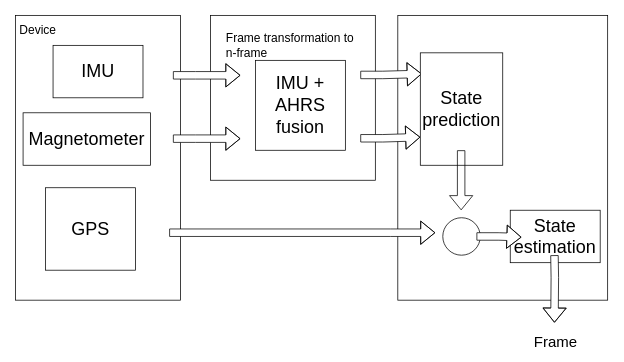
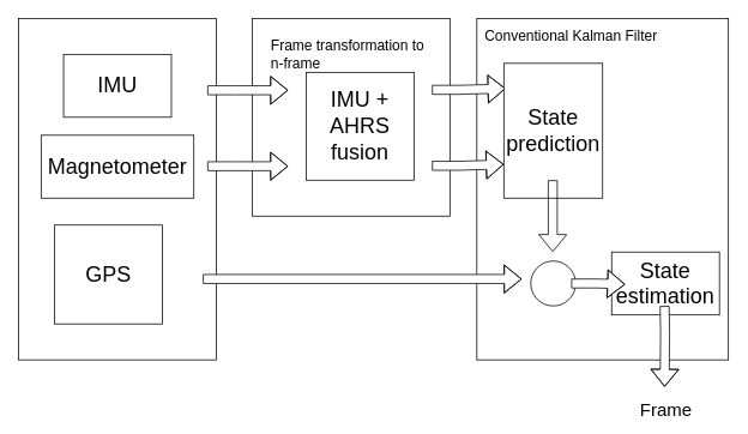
  <mxCell id="0" />
  <mxCell id="1" parent="0" />
  <mxCell id="2" value="" style="rounded=0;whiteSpace=wrap;html=1;" parent="1" vertex="1"><mxGeometry x="530" y="20" width="280" height="380" as="geometry" /></mxCell>
  <mxCell id="3" value="" style="rounded=0;whiteSpace=wrap;html=1;" parent="1" vertex="1"><mxGeometry x="20" y="20" width="220" height="380" as="geometry" /></mxCell>
  <mxCell id="4" value="&lt;font style=&quot;font-size: 24px&quot;&gt;IMU&lt;/font&gt;" style="rounded=0;whiteSpace=wrap;html=1;" parent="1" vertex="1"><mxGeometry x="70" y="60" width="120" height="70" as="geometry" /></mxCell>
  <mxCell id="5" value="&lt;font style=&quot;font-size: 24px&quot;&gt;GPS&lt;/font&gt;" style="rounded=0;whiteSpace=wrap;html=1;" parent="1" vertex="1"><mxGeometry x="60" y="250" width="120" height="110" as="geometry" /></mxCell>
- <mxCell id="6" value="&lt;font style=&quot;font-size: 16px&quot;&gt;Device&lt;/font&gt;" style="text;html=1;strokeColor=none;fillColor=none;align=center;verticalAlign=middle;whiteSpace=wrap;rounded=0;" parent="1" vertex="1"><mxGeometry x="30" y="30" width="40" height="20" as="geometry" /></mxCell>
- <mxCell id="7" value="&lt;font style=&quot;font-size: 24px&quot;&gt;Magnetometer&lt;/font&gt;" style="rounded=0;whiteSpace=wrap;html=1;" parent="1" vertex="1"><mxGeometry x="30" y="150" width="170" height="70" as="geometry" /></mxCell>
+ <mxCell id="7" value="&lt;font style=&quot;font-size: 24px&quot;&gt;Magnetometer&lt;/font&gt;" style="rounded=0;whiteSpace=wrap;html=1;" parent="1" vertex="1"><mxGeometry x="45" y="150" width="170" height="70" as="geometry" /></mxCell>
  <mxCell id="8" value="" style="rounded=0;whiteSpace=wrap;html=1;" parent="1" vertex="1"><mxGeometry x="280" y="20" width="220" height="220" as="geometry" /></mxCell>
  <mxCell id="9" value="" style="shape=flexArrow;endArrow=classic;html=1;fillColor=#ffffff;" parent="1" edge="1"><mxGeometry width="50" height="50" relative="1" as="geometry"><mxPoint x="230" y="100" as="sourcePoint" /><mxPoint x="320" y="100" as="targetPoint" /><Array as="points"><mxPoint x="260" y="100" /></Array></mxGeometry></mxCell>
  <mxCell id="10" value="&lt;div style=&quot;text-align: left&quot;&gt;&lt;span style=&quot;font-size: 16px&quot;&gt;Frame transformation to n-frame&lt;/span&gt;&lt;/div&gt;" style="text;html=1;strokeColor=none;fillColor=none;align=center;verticalAlign=middle;whiteSpace=wrap;rounded=0;" parent="1" vertex="1"><mxGeometry x="300" y="50" width="180" height="20" as="geometry" /></mxCell>
  <mxCell id="11" value="" style="shape=flexArrow;endArrow=classic;html=1;fillColor=#ffffff;" parent="1" edge="1"><mxGeometry width="50" height="50" relative="1" as="geometry"><mxPoint x="230" y="184.5" as="sourcePoint" /><mxPoint x="320" y="184.5" as="targetPoint" /><Array as="points"><mxPoint x="260" y="184.5" /></Array></mxGeometry></mxCell>
  <mxCell id="12" value="&lt;font style=&quot;font-size: 24px&quot;&gt;IMU + AHRS fusion&lt;/font&gt;" style="rounded=0;whiteSpace=wrap;html=1;" parent="1" vertex="1"><mxGeometry x="340" y="80" width="120" height="120" as="geometry" /></mxCell>
  <mxCell id="13" value="" style="shape=flexArrow;endArrow=classic;html=1;entryX=0.018;entryY=0.187;entryDx=0;entryDy=0;entryPerimeter=0;fillColor=#ffffff;" parent="1" target="15" edge="1"><mxGeometry width="50" height="50" relative="1" as="geometry"><mxPoint x="480" y="99.5" as="sourcePoint" /><mxPoint x="570" y="99.5" as="targetPoint" /><Array as="points"><mxPoint x="510" y="99.5" /></Array></mxGeometry></mxCell>
  <mxCell id="14" value="" style="shape=flexArrow;endArrow=classic;html=1;entryX=0;entryY=0.75;entryDx=0;entryDy=0;fillColor=#ffffff;" parent="1" target="15" edge="1"><mxGeometry width="50" height="50" relative="1" as="geometry"><mxPoint x="480" y="184" as="sourcePoint" /><mxPoint x="570" y="184" as="targetPoint" /><Array as="points"><mxPoint x="510" y="184" /></Array></mxGeometry></mxCell>
  <mxCell id="15" value="&lt;font style=&quot;font-size: 24px&quot;&gt;State prediction&lt;/font&gt;" style="rounded=0;whiteSpace=wrap;html=1;" parent="1" vertex="1"><mxGeometry x="560" y="70" width="110" height="150" as="geometry" /></mxCell>
  <mxCell id="16" value="" style="shape=flexArrow;endArrow=classic;html=1;" parent="1" edge="1"><mxGeometry width="50" height="50" relative="1" as="geometry"><mxPoint x="614.5" y="200" as="sourcePoint" /><mxPoint x="614.5" y="280" as="targetPoint" /></mxGeometry></mxCell>
  <mxCell id="17" value="" style="shape=flexArrow;endArrow=classic;html=1;fillColor=#ffffff;" parent="1" edge="1"><mxGeometry width="50" height="50" relative="1" as="geometry"><mxPoint x="225" y="310" as="sourcePoint" /><mxPoint x="580" y="310" as="targetPoint" /><Array as="points"><mxPoint x="520" y="310" /></Array></mxGeometry></mxCell>
  <mxCell id="18" value="" style="ellipse;whiteSpace=wrap;html=1;aspect=fixed;" parent="1" vertex="1"><mxGeometry x="590" y="290" width="50" height="50" as="geometry" /></mxCell>
+ <mxCell id="19" value="&lt;div style=&quot;text-align: left&quot;&gt;&lt;span style=&quot;font-size: 16px&quot;&gt;Conventional Kalman Filter&lt;/span&gt;&lt;/div&gt;" style="text;html=1;strokeColor=none;fillColor=none;align=center;verticalAlign=middle;whiteSpace=wrap;rounded=0;" parent="1" vertex="1"><mxGeometry x="530" y="30" width="210" height="20" as="geometry" /></mxCell>
  <mxCell id="20" value="&lt;font style=&quot;font-size: 24px&quot;&gt;State estimation&lt;/font&gt;" style="rounded=0;whiteSpace=wrap;html=1;" vertex="1" parent="1"><mxGeometry x="680" y="280" width="120" height="70" as="geometry" /></mxCell>
  <mxCell id="21" value="" style="shape=flexArrow;endArrow=classic;html=1;fillColor=#ffffff;" edge="1" parent="1"><mxGeometry width="50" height="50" relative="1" as="geometry"><mxPoint x="739" y="340" as="sourcePoint" /><mxPoint x="739" y="430" as="targetPoint" /><Array as="points"><mxPoint x="739.5" y="370" /></Array></mxGeometry></mxCell>
  <mxCell id="22" value="&lt;font style=&quot;font-size: 20px&quot;&gt;Frame&lt;/font&gt;" style="text;html=1;resizable=0;points=[];autosize=1;align=left;verticalAlign=top;spacingTop=-4;" vertex="1" parent="1"><mxGeometry x="710" y="441" width="80" height="20" as="geometry" /></mxCell>
  <mxCell id="23" value="" style="shape=flexArrow;endArrow=classic;html=1;fillColor=#ffffff;" edge="1" parent="1"><mxGeometry width="50" height="50" relative="1" as="geometry"><mxPoint x="635" y="315" as="sourcePoint" /><mxPoint x="695" y="316" as="targetPoint" /><Array as="points"><mxPoint x="665" y="315" /></Array></mxGeometry></mxCell>
